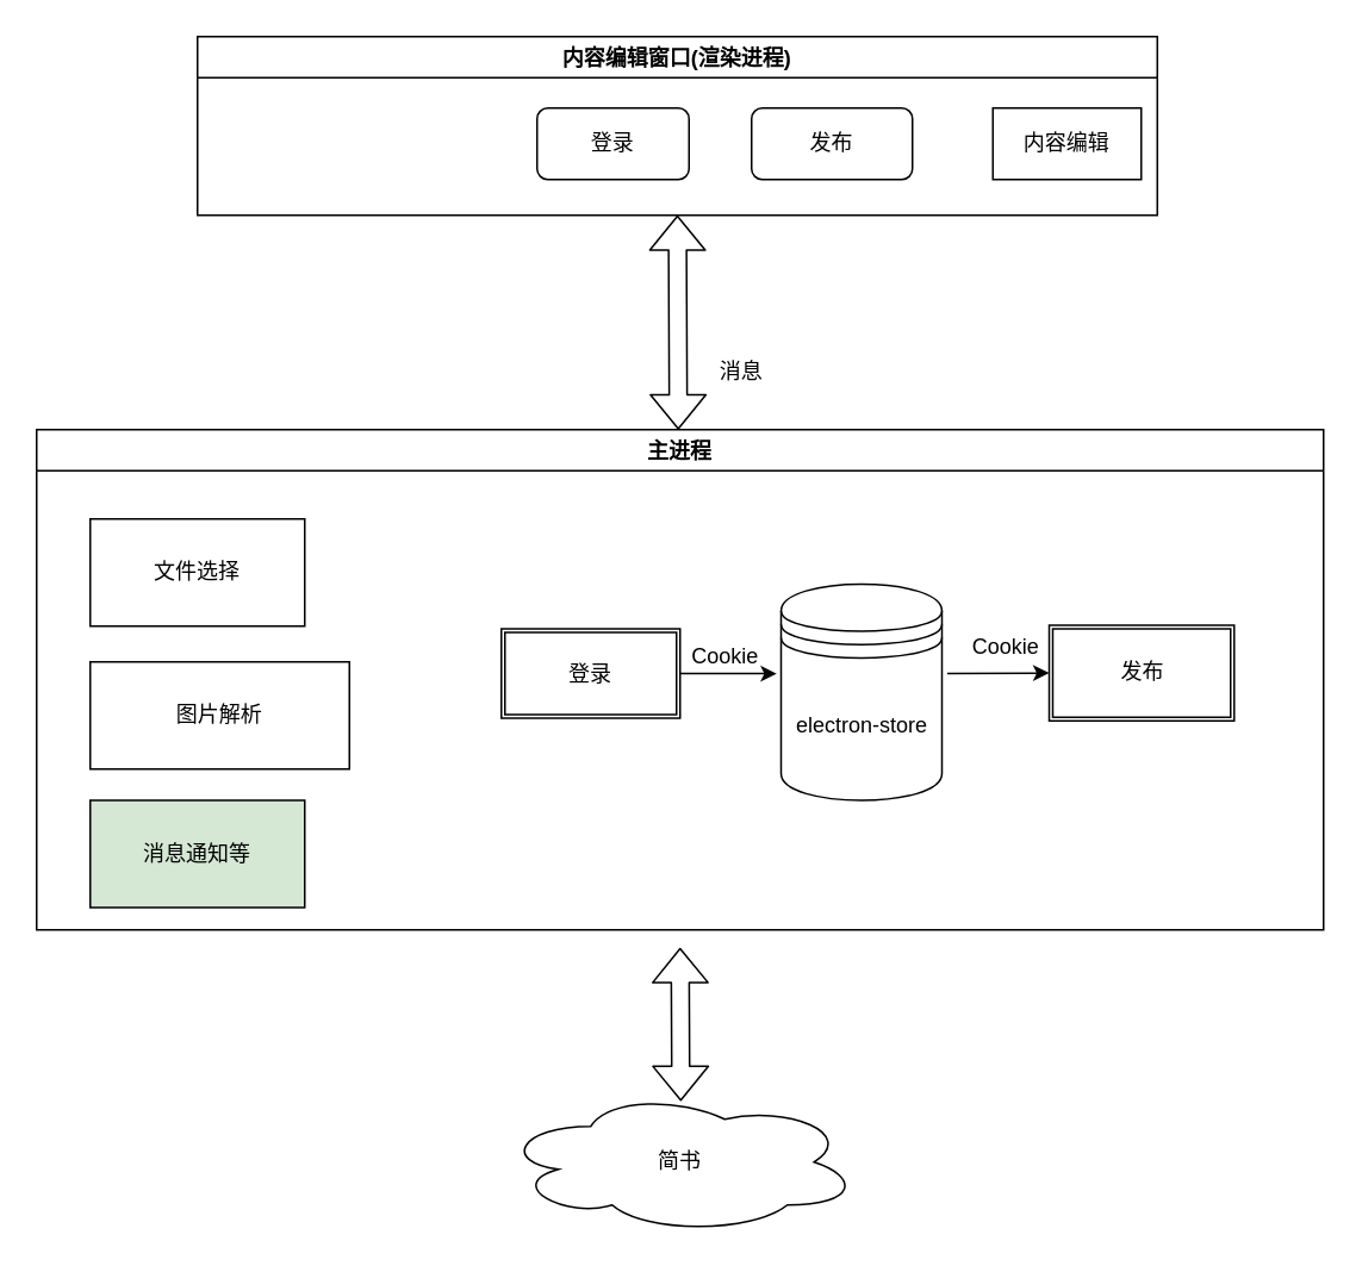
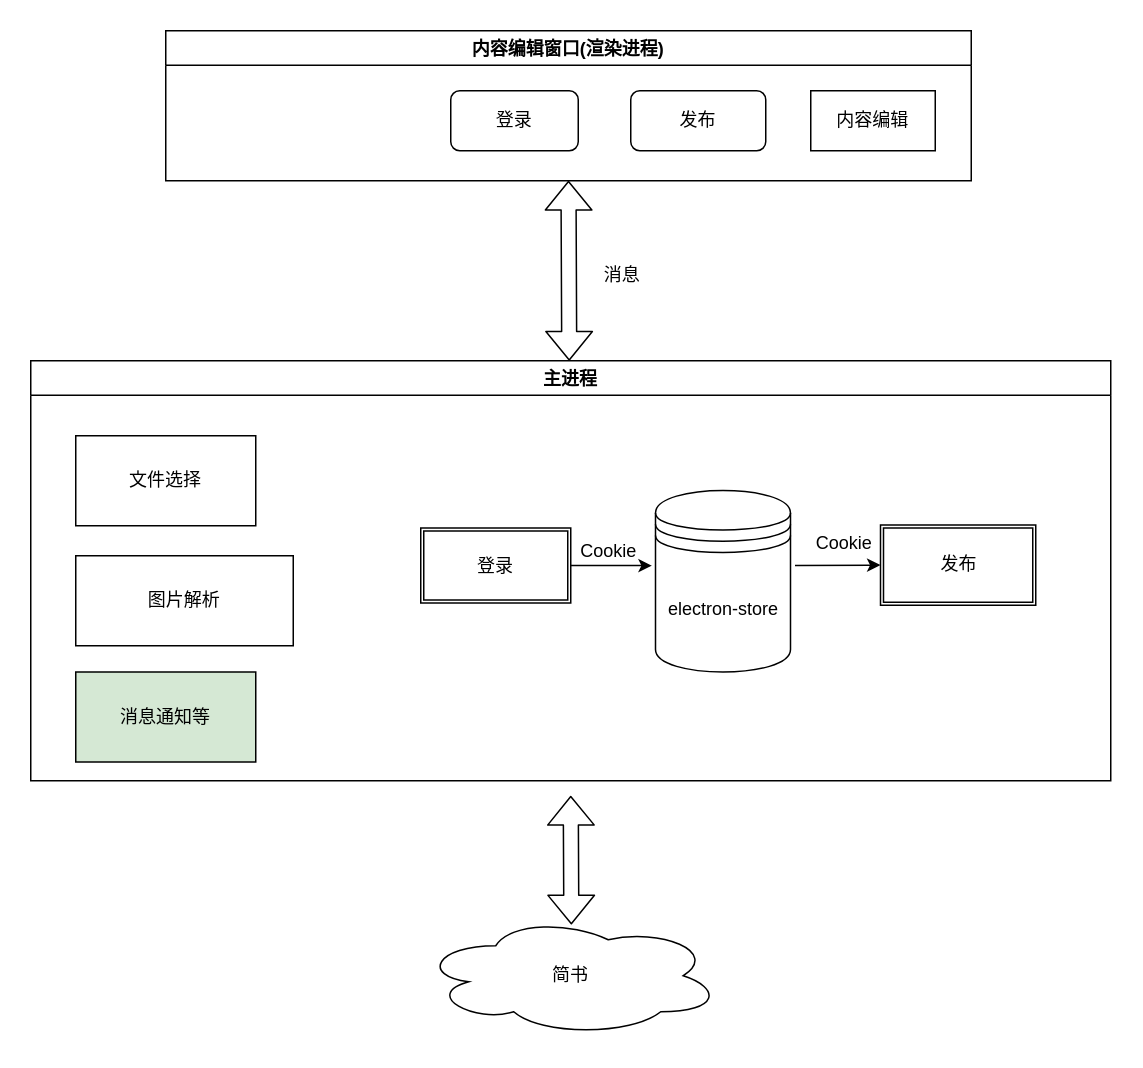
  <mxCell id="0" />
  <mxCell id="1" parent="0" />
  <mxCell id="2" value="内容编辑窗口(渲染进程)" style="swimlane;" parent="1" vertex="1"><mxGeometry x="110" y="20" width="537" height="100" as="geometry" /></mxCell>
  <mxCell id="3" value="登录" style="rounded=1;whiteSpace=wrap;html=1;" parent="2" vertex="1"><mxGeometry x="190" y="40" width="85" height="40" as="geometry" /></mxCell>
  <mxCell id="4" value="发布" style="rounded=1;whiteSpace=wrap;html=1;" parent="2" vertex="1"><mxGeometry x="310" y="40" width="90" height="40" as="geometry" /></mxCell>
- <mxCell id="5" value="内容编辑" style="rounded=0;whiteSpace=wrap;html=1;" parent="2" vertex="1"><mxGeometry x="445" y="40" width="83" height="40" as="geometry" /></mxCell>
+ <mxCell id="5" value="内容编辑" style="rounded=0;whiteSpace=wrap;html=1;" parent="2" vertex="1"><mxGeometry x="430" y="40" width="83" height="40" as="geometry" /></mxCell>
  <mxCell id="6" value="简书" style="ellipse;shape=cloud;whiteSpace=wrap;html=1;" parent="1" vertex="1"><mxGeometry x="280" y="610" width="200" height="80" as="geometry" /></mxCell>
  <mxCell id="7" value="主进程" style="swimlane;" parent="1" vertex="1"><mxGeometry x="20" y="240" width="720" height="280" as="geometry" /></mxCell>
  <mxCell id="8" value="登录" style="shape=ext;double=1;rounded=0;whiteSpace=wrap;html=1;" parent="7" vertex="1"><mxGeometry x="260" y="111.5" width="100" height="50" as="geometry" /></mxCell>
  <mxCell id="9" value="发布" style="shape=ext;double=1;rounded=0;whiteSpace=wrap;html=1;" parent="7" vertex="1"><mxGeometry x="566.5" y="109.5" width="103.5" height="53.5" as="geometry" /></mxCell>
  <mxCell id="10" value="" style="endArrow=classic;html=1;exitX=1;exitY=0.5;exitDx=0;exitDy=0;entryX=-0.027;entryY=0.414;entryDx=0;entryDy=0;entryPerimeter=0;" parent="7" source="8" target="12" edge="1"><mxGeometry width="50" height="50" relative="1" as="geometry"><mxPoint x="506.5" y="226.5" as="sourcePoint" /><mxPoint x="402.5" y="133.5" as="targetPoint" /></mxGeometry></mxCell>
  <mxCell id="11" value="Cookie" style="text;html=1;align=center;verticalAlign=middle;resizable=0;points=[];autosize=1;" parent="7" vertex="1"><mxGeometry x="359.5" y="116.5" width="50" height="20" as="geometry" /></mxCell>
  <mxCell id="12" value="electron-store" style="shape=datastore;whiteSpace=wrap;html=1;" parent="7" vertex="1"><mxGeometry x="416.5" y="86.5" width="90" height="121" as="geometry" /></mxCell>
  <mxCell id="13" value="" style="endArrow=classic;html=1;entryX=0;entryY=0.5;entryDx=0;entryDy=0;" parent="7" target="9" edge="1"><mxGeometry width="50" height="50" relative="1" as="geometry"><mxPoint x="509.5" y="136.5" as="sourcePoint" /><mxPoint x="566.5" y="186.5" as="targetPoint" /></mxGeometry></mxCell>
  <mxCell id="14" value="Cookie" style="text;html=1;align=center;verticalAlign=middle;resizable=0;points=[];autosize=1;" parent="7" vertex="1"><mxGeometry x="516.5" y="111.5" width="50" height="20" as="geometry" /></mxCell>
  <mxCell id="15" value="文件选择" style="rounded=0;whiteSpace=wrap;html=1;" parent="7" vertex="1"><mxGeometry x="30" y="50" width="120" height="60" as="geometry" /></mxCell>
  <mxCell id="16" value="图片解析" style="rounded=0;whiteSpace=wrap;html=1;" parent="7" vertex="1"><mxGeometry x="30" y="130" width="145" height="60" as="geometry" /></mxCell>
  <mxCell id="17" value="消息通知等" style="rounded=0;whiteSpace=wrap;html=1;fillColor=#d5e8d4;" parent="7" vertex="1"><mxGeometry x="30" y="207.5" width="120" height="60" as="geometry" /></mxCell>
  <mxCell id="18" value="" style="shape=flexArrow;endArrow=classic;startArrow=classic;html=1;entryX=0.5;entryY=1;entryDx=0;entryDy=0;" parent="1" target="2" edge="1"><mxGeometry width="50" height="50" relative="1" as="geometry"><mxPoint x="379" y="240" as="sourcePoint" /><mxPoint x="390" y="120" as="targetPoint" /></mxGeometry></mxCell>
- <mxCell id="19" value="消息" style="text;html=1;align=center;verticalAlign=middle;resizable=0;points=[];autosize=1;" parent="1" vertex="1"><mxGeometry x="394" y="198" width="40" height="20" as="geometry" /></mxCell>
+ <mxCell id="19" value="消息" style="text;html=1;align=center;verticalAlign=middle;resizable=0;points=[];autosize=1;" parent="1" vertex="1"><mxGeometry x="394" y="173" width="40" height="20" as="geometry" /></mxCell>
  <mxCell id="20" value="" style="shape=flexArrow;endArrow=classic;startArrow=classic;html=1;entryX=0.502;entryY=0.073;entryDx=0;entryDy=0;entryPerimeter=0;" parent="1" target="6" edge="1"><mxGeometry width="50" height="50" relative="1" as="geometry"><mxPoint x="380" y="530" as="sourcePoint" /><mxPoint x="430" y="480" as="targetPoint" /></mxGeometry></mxCell>
